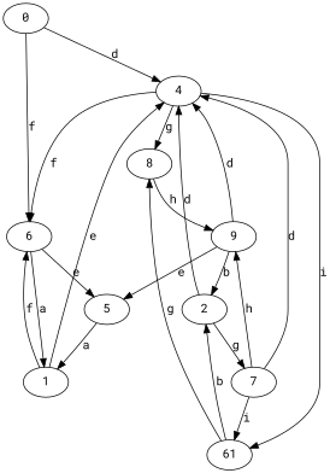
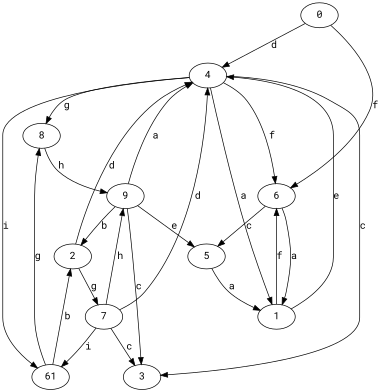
  strict digraph {
    fontname="Roboto Mono"
    node [fontname="Roboto Mono"]
    edge [fontname="Roboto Mono"]
    0
    4
    6
    1
+   3
    8
    n7 [label=61]
    5
    2
    7
    9
    0 -> 4 [label=d]
    0 -> 6 [label=f]
    4 -> 6 [label=f]
+   4 -> 1 [label=a]
+   4 -> 3 [label=c]
    4 -> 8 [label=g]
    4 -> n7 [label=i]
    6 -> 1 [label=a]
-   6 -> 5 [label=e]
+   6 -> 5 [label=c]
    1 -> 4 [label=e]
    1 -> 6 [label=f]
    8 -> 9 [label=h]
    n7 -> 8 [label=g]
    n7 -> 2 [label=b]
    5 -> 1 [label=a]
    2 -> 4 [label=d]
    2 -> 7 [label=g]
    7 -> 4 [label=d]
+   7 -> 3 [label=c]
    7 -> n7 [label=i]
    7 -> 9 [label=h]
-   9 -> 4 [label=d]
+   9 -> 4 [label=a]
+   9 -> 3 [label=c]
    9 -> 5 [label=e]
    9 -> 2 [label=b]
  }
